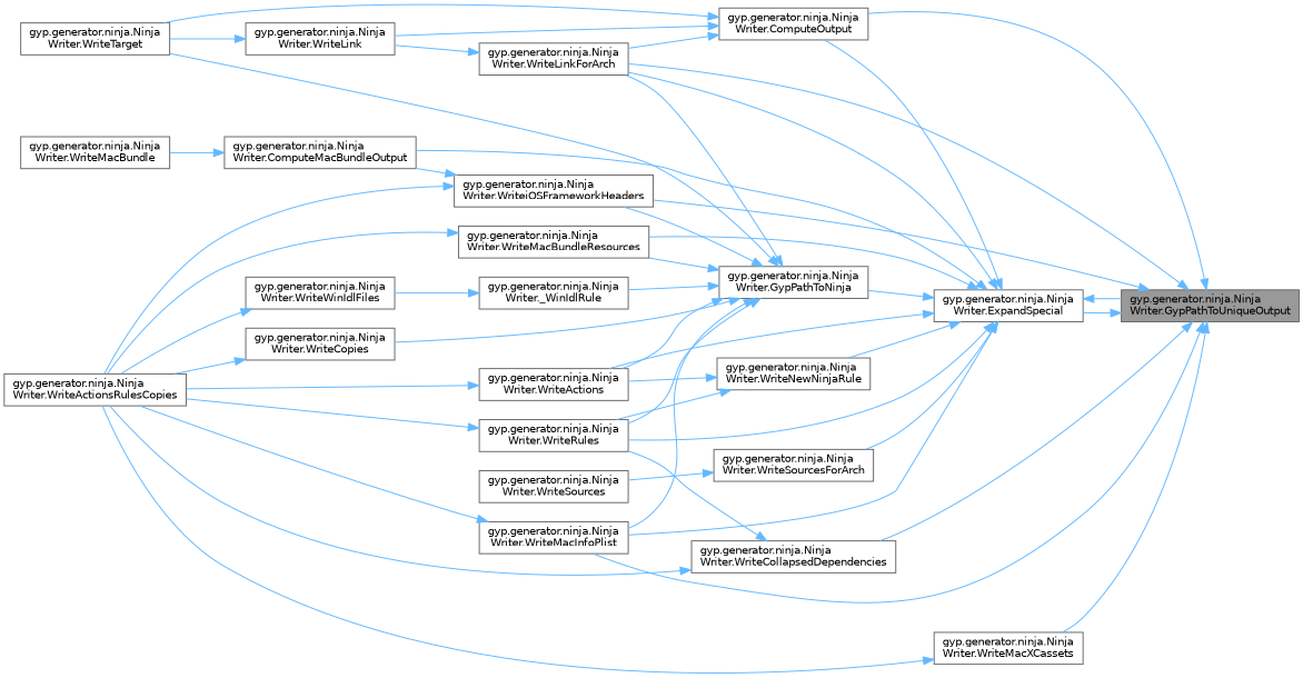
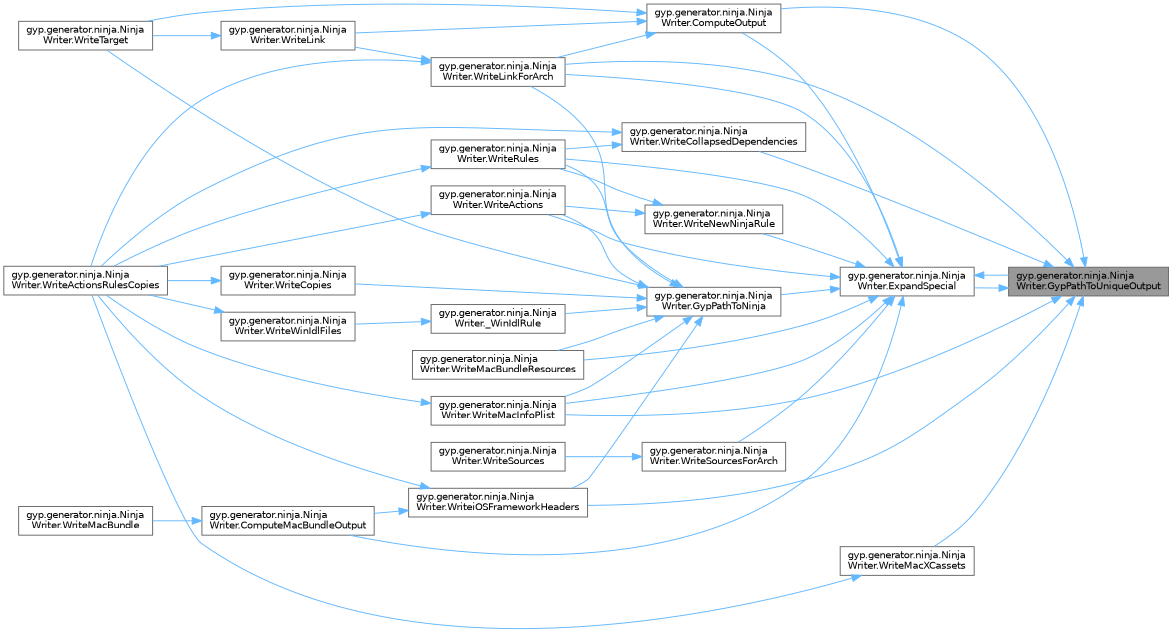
  digraph {
    fontname="DejaVu Sans"
    rankdir=RL
    node [color=grey40 fillcolor=white fontname="DejaVu Sans" fontsize=10 shape=box style=filled]
    edge [color=steelblue1 dir=back fontname="DejaVu Sans" fontsize=10 labelfontname=Helvetica labelfontsize=10 style=solid]
    n1 [color=gray40 fillcolor=grey60 fontcolor=black height=0.2 label="gyp.generator.ninja.Ninja\lWriter.GypPathToUniqueOutput" width=0.4]
    n2 [height=0.2 label="gyp.generator.ninja.Ninja\lWriter.ComputeOutput" width=0.4]
    n3 [height=0.2 label="gyp.generator.ninja.Ninja\lWriter.WriteLinkForArch" width=0.4]
    n4 [height=0.2 label="gyp.generator.ninja.Ninja\lWriter.ExpandSpecial" width=0.4]
    n5 [height=0.2 label="gyp.generator.ninja.Ninja\lWriter.WriteiOSFrameworkHeaders" width=0.4]
    n6 [height=0.2 label="gyp.generator.ninja.Ninja\lWriter.WriteMacInfoPlist" width=0.4]
    n7 [height=0.2 label="gyp.generator.ninja.Ninja\lWriter.WriteCollapsedDependencies" width=0.4]
    n8 [height=0.2 label="gyp.generator.ninja.Ninja\lWriter.WriteMacXCassets" width=0.4]
    n9 [height=0.2 label="gyp.generator.ninja.Ninja\lWriter.WriteLink" width=0.4]
    n10 [height=0.2 label="gyp.generator.ninja.Ninja\lWriter.WriteTarget" width=0.4]
    n11 [height=0.2 label="gyp.generator.ninja.Ninja\lWriter.ComputeMacBundleOutput" width=0.4]
    n12 [height=0.2 label="gyp.generator.ninja.Ninja\lWriter.GypPathToNinja" width=0.4]
    n13 [height=0.2 label="gyp.generator.ninja.Ninja\lWriter.WriteActions" width=0.4]
    n14 [height=0.2 label="gyp.generator.ninja.Ninja\lWriter.WriteMacBundleResources" width=0.4]
    n15 [height=0.2 label="gyp.generator.ninja.Ninja\lWriter.WriteRules" width=0.4]
    n16 [height=0.2 label="gyp.generator.ninja.Ninja\lWriter.WriteNewNinjaRule" width=0.4]
    n17 [height=0.2 label="gyp.generator.ninja.Ninja\lWriter.WriteSourcesForArch" width=0.4]
    n18 [height=0.2 label="gyp.generator.ninja.Ninja\lWriter.WriteActionsRulesCopies" width=0.4]
    n19 [height=0.2 label="gyp.generator.ninja.Ninja\lWriter.WriteMacBundle" width=0.4]
    n20 [height=0.2 label="gyp.generator.ninja.Ninja\lWriter._WinIdlRule" width=0.4]
    n21 [height=0.2 label="gyp.generator.ninja.Ninja\lWriter.WriteCopies" width=0.4]
    n22 [height=0.2 label="gyp.generator.ninja.Ninja\lWriter.WriteSources" width=0.4]
    n23 [height=0.2 label="gyp.generator.ninja.Ninja\lWriter.WriteWinIdlFiles" width=0.4]
    n1 -> n2
    n1 -> n3
    n1 -> n4
    n1 -> n5
    n1 -> n6
    n1 -> n7
    n1 -> n8
    n2 -> n3
    n2 -> n9
    n2 -> n10
    n3 -> n9
    n4 -> n1
    n4 -> n2
    n4 -> n3
    n4 -> n6
    n4 -> n11
    n4 -> n12
    n4 -> n13
    n4 -> n14
    n4 -> n15
    n4 -> n16
    n4 -> n17
    n5 -> n11
    n5 -> n18
    n6 -> n18
    n7 -> n15
    n7 -> n18
    n8 -> n18
    n9 -> n10
    n11 -> n19
    n12 -> n3
    n12 -> n5
    n12 -> n6
    n12 -> n10
    n12 -> n13
    n12 -> n14
    n12 -> n15
    n12 -> n20
    n12 -> n21
    n13 -> n18
-   n14 -> n18
+   n3 -> n18
    n15 -> n18
    n16 -> n13
    n16 -> n15
    n17 -> n22
    n20 -> n23
    n21 -> n18
    n23 -> n18
  }
